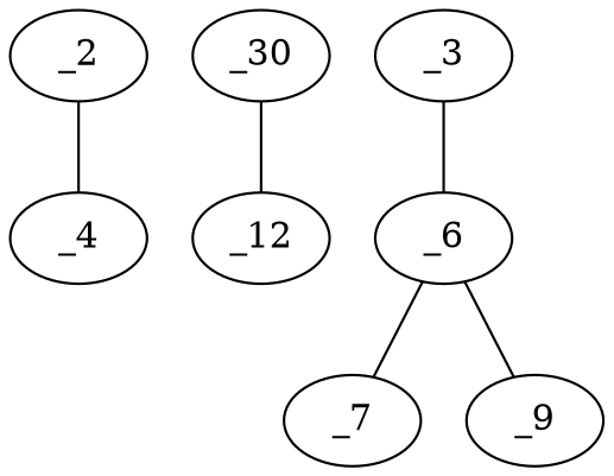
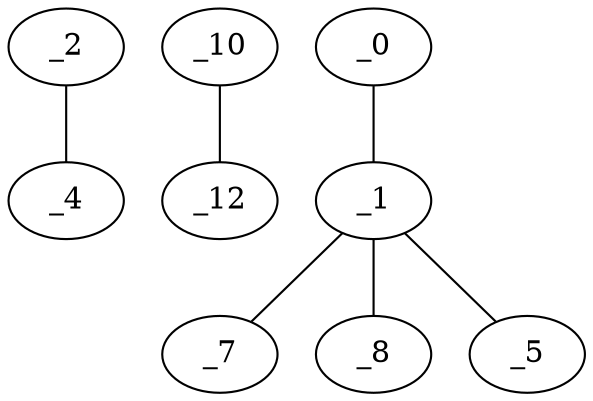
  graph {
    node [charge=0 chem=1 symbol="C  " x=4.5981 y=0.567]
    edge [valence=1]
    _2
    _4 [y=-0.433]
    n3 [label=_12 x=6.3301]
-   _3 [chem=2 symbol="O  " x=3.7321 y=1.067]
-   _6 [chem=17 symbol="Si " x=2.866]
+   _3 [chem=2 symbol="O  " x=3.7321 y=1.067 label=_0]
+   _6 [chem=17 symbol="Si " x=2.866 label=_1]
    _7 [x=2 y=0.067]
-   _9 [x=2.366 y=1.433]
-   _10 [x=7.1962 y=1.067 label=_30]
+   _8 [x=3.366 y=-0.299]
+   _9 [x=2.366 y=1.433 label=_5]
+   _10 [x=7.1962 y=1.067]
    _2 -- _4
    _3 -- _6
    _6 -- _7
+   _6 -- _8
    _6 -- _9
    _10 -- n3
  }
